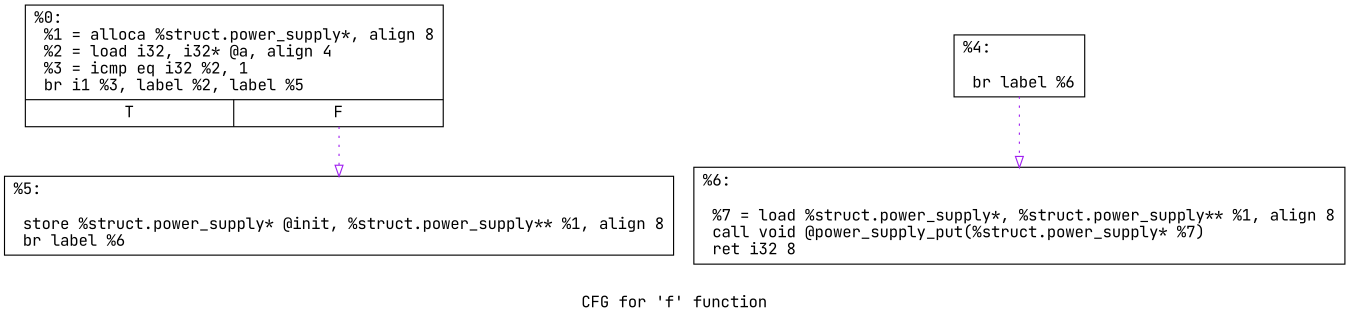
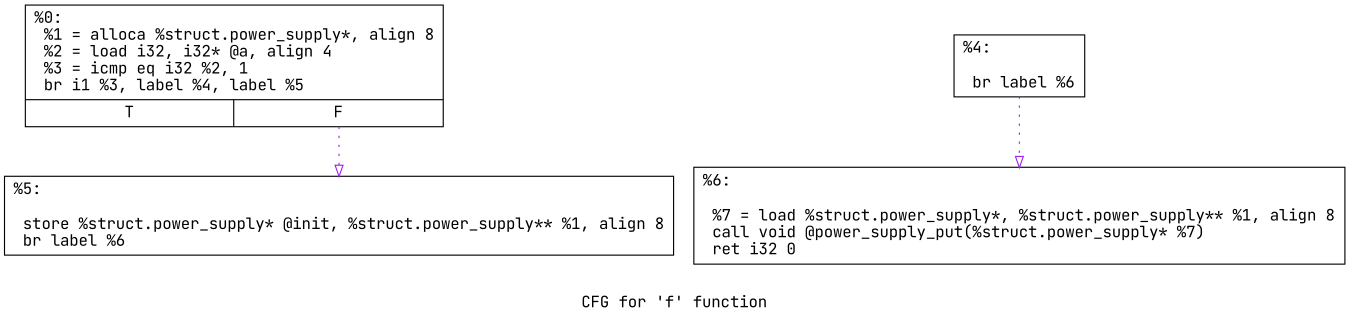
  digraph {
    fontname="JetBrains Mono"
    label="CFG for 'f' function"
    node [fontname="JetBrains Mono" shape=record]
    edge [arrowhead=onormal color=purple fontname="JetBrains Mono" style=dotted]
-   n1 [label="{%0:\l  %1 = alloca %struct.power_supply*, align 8\l  %2 = load i32, i32* @a, align 4\l  %3 = icmp eq i32 %2, 1\l  br i1 %3, label %2, label %5\l|{<s0>T|<s1>F}}"]
+   n1 [label="{%0:\l  %1 = alloca %struct.power_supply*, align 8\l  %2 = load i32, i32* @a, align 4\l  %3 = icmp eq i32 %2, 1\l  br i1 %3, label %4, label %5\l|{<s0>T|<s1>F}}"]
    n2 [label="{%5:\l\l  store %struct.power_supply* @init, %struct.power_supply** %1, align 8\l  br label %6\l}"]
    n3 [label="{%4:\l\l  br label %6\l}"]
-   n4 [label="{%6:\l\l  %7 = load %struct.power_supply*, %struct.power_supply** %1, align 8\l  call void @power_supply_put(%struct.power_supply* %7)\l  ret i32 8\l}"]
+   n4 [label="{%6:\l\l  %7 = load %struct.power_supply*, %struct.power_supply** %1, align 8\l  call void @power_supply_put(%struct.power_supply* %7)\l  ret i32 0\l}"]
    n1 -> n2 [tailport=s1]
    n3 -> n4
  }
